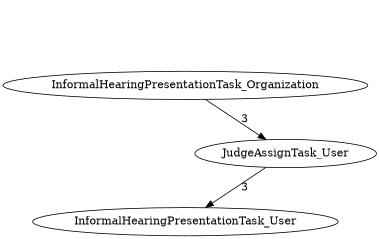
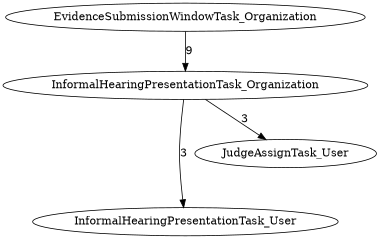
  digraph {
    rankdir=TB
    InformalHearingPresentationTask_Organization
    InformalHearingPresentationTask_User
    JudgeAssignTask_User
-   JudgeAssignTask_User -> InformalHearingPresentationTask_User [label=3]
+   EvidenceSubmissionWindowTask_Organization
+   InformalHearingPresentationTask_Organization -> InformalHearingPresentationTask_User [label=3]
    InformalHearingPresentationTask_Organization -> JudgeAssignTask_User [label=3]
+   EvidenceSubmissionWindowTask_Organization -> InformalHearingPresentationTask_Organization [label=9]
  }
